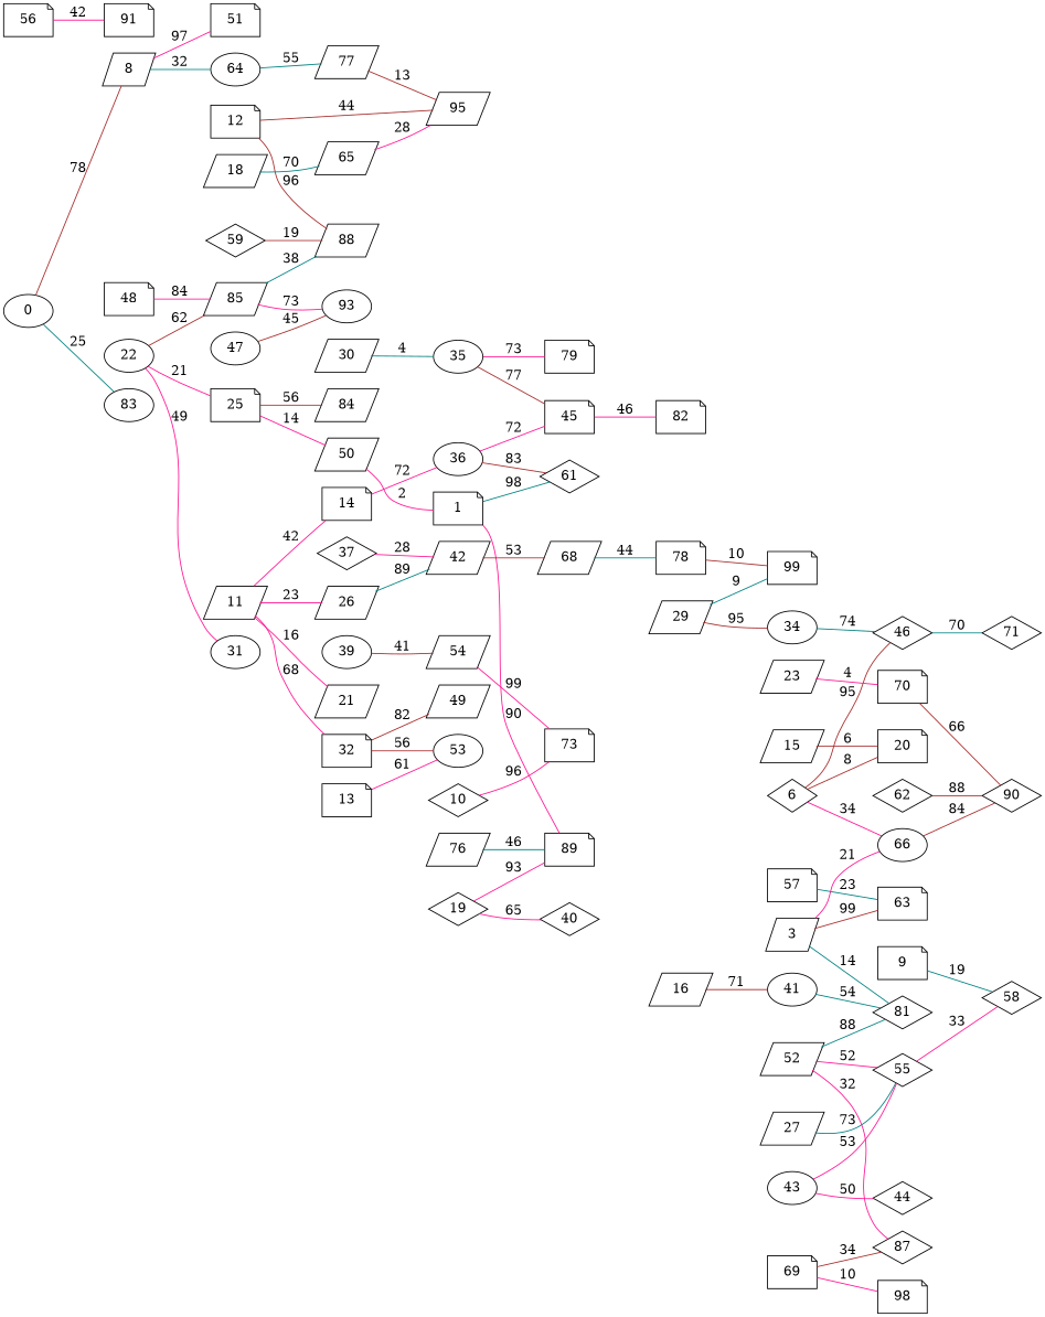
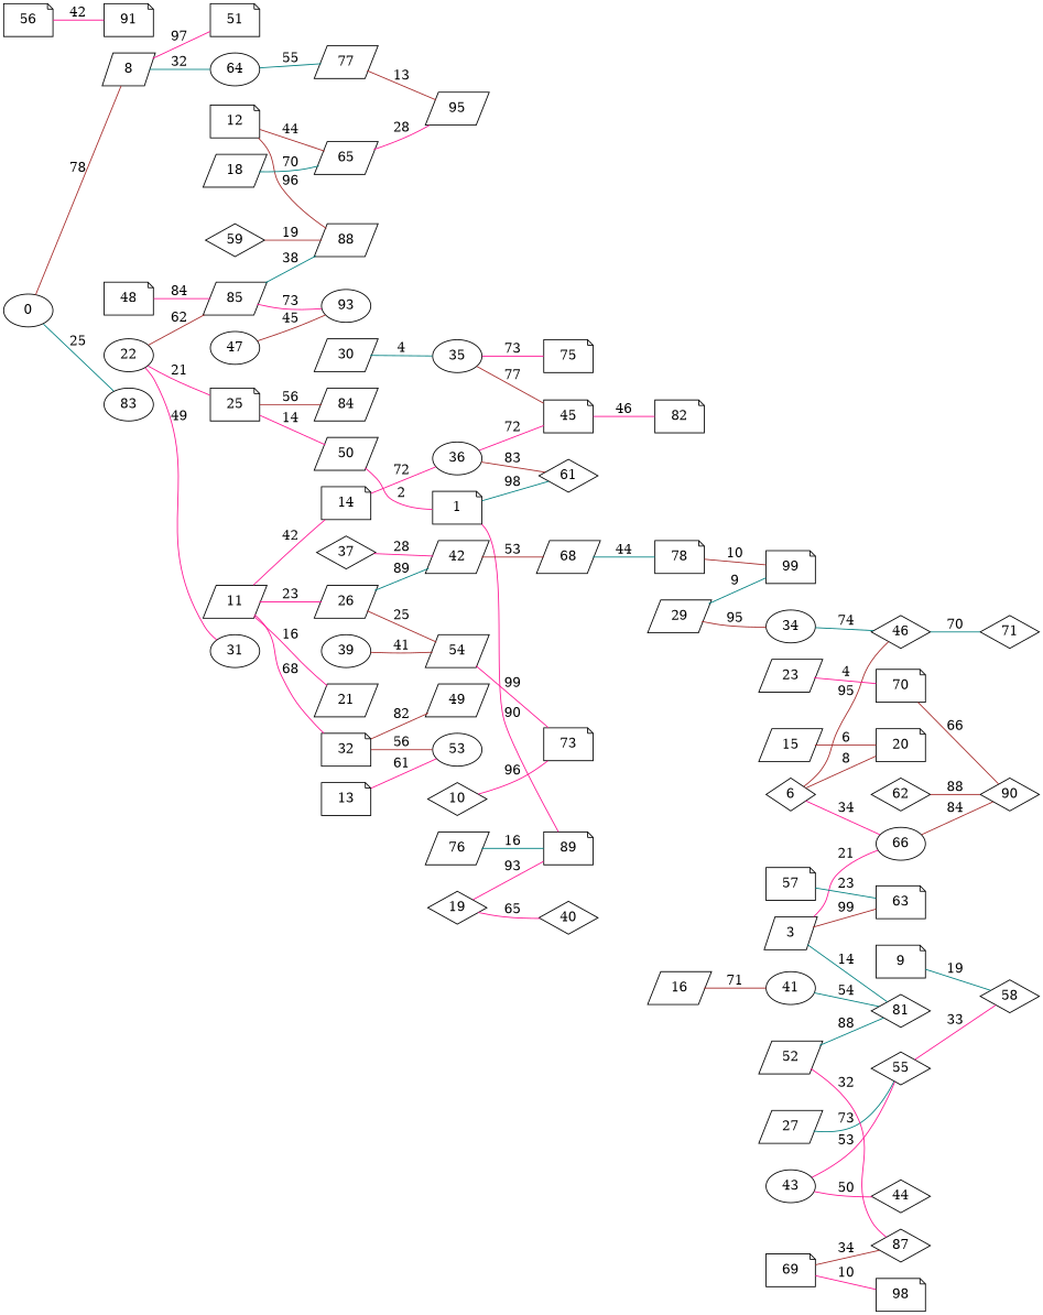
  graph {
    rankdir=LR
    node [shape=parallelogram]
    edge [color=deeppink]
    n1 [label=0 shape=ellipse]
    n2 [label=8]
    n3 [label=83 shape=ellipse]
    n4 [label=51 shape=note]
    n5 [label=64 shape=ellipse]
    n6 [label=1 shape=note]
    n7 [label=61 shape=diamond]
    n8 [label=89 shape=note]
    n9 [label=3]
    n10 [label=63 shape=note]
    n11 [label=66 shape=ellipse]
    n12 [label=81 shape=diamond]
    n13 [label=90 shape=diamond]
    n14 [label=6 shape=diamond]
    n15 [label=20 shape=note]
    n16 [label=46 shape=diamond]
    n17 [label=71 shape=diamond]
    n18 [label=77]
    n19 [label=9 shape=note]
    n20 [label=58 shape=diamond]
    n21 [label=10 shape=diamond]
    n22 [label=73 shape=note]
    n23 [label=11]
    n24 [label=14 shape=note]
    n25 [label=21]
    n26 [label=26]
    n27 [label=32 shape=note]
    n28 [label=36 shape=ellipse]
    n29 [label=42]
    n30 [label=54]
    n31 [label=53 shape=ellipse]
    n32 [label=49]
    n33 [label=12 shape=note]
    n34 [label=88]
    n35 [label=95]
    n36 [label=13 shape=note]
    n37 [label=45 shape=note]
    n38 [label=15]
    n39 [label=16]
    n40 [label=41 shape=ellipse]
    n41 [label=18]
    n42 [label=65]
    n43 [label=19 shape=diamond]
    n44 [label=40 shape=diamond]
    n45 [label=22 shape=ellipse]
    n46 [label=25 shape=note]
    n47 [label=31 shape=ellipse]
    n48 [label=85]
    n49 [label=50]
    n50 [label=84]
    n51 [label=93 shape=ellipse]
    n52 [label=23]
    n53 [label=70 shape=note]
    n54 [label=68]
    n55 [label=27]
    n56 [label=55 shape=diamond]
    n57 [label=29]
    n58 [label=34 shape=ellipse]
    n59 [label=99 shape=note]
    n60 [label=30]
    n61 [label=35 shape=ellipse]
-   n62 [label=79 shape=note]
+   n62 [label=75 shape=note]
    n63 [label=82 shape=note]
    n64 [label=37 shape=diamond]
    n65 [label=39 shape=ellipse]
    n66 [label=78 shape=note]
    n67 [label=43 shape=ellipse]
    n68 [label=44 shape=diamond]
    n69 [label=47 shape=ellipse]
    n70 [label=48 shape=note]
    n71 [label=76]
    n72 [label=52]
    n73 [label=87 shape=diamond]
    n74 [label=56 shape=note]
    n75 [label=91 shape=note]
    n76 [label=57 shape=note]
    n77 [label=59 shape=diamond]
    n78 [label=62 shape=diamond]
    n79 [label=69 shape=note]
    n80 [label=98 shape=note]
    n1 -- n2 [color=brown label=78]
    n1 -- n3 [color=teal label=25]
    n2 -- n4 [label=97]
    n2 -- n5 [color=teal label=32]
    n5 -- n18 [color=teal label=55]
    n6 -- n7 [color=teal label=98]
    n6 -- n8 [label=90]
    n9 -- n10 [color=brown label=99]
    n9 -- n11 [label=21]
    n9 -- n12 [color=teal label=14]
    n11 -- n13 [color=brown label=84]
    n14 -- n11 [label=34]
    n14 -- n15 [color=brown label=8]
    n14 -- n16 [color=brown label=95]
    n16 -- n17 [color=teal label=70]
    n18 -- n35 [color=brown label=13]
    n19 -- n20 [color=teal label=19]
    n21 -- n22 [label=96]
    n23 -- n24 [label=42]
    n23 -- n25 [label=16]
    n23 -- n26 [label=23]
    n23 -- n27 [label=68]
    n24 -- n28 [label=72]
    n26 -- n29 [color=teal label=89]
+   n26 -- n30 [color=brown label=25]
    n27 -- n31 [color=brown label=56]
    n27 -- n32 [color=brown label=82]
    n28 -- n7 [color=brown label=83]
    n28 -- n37 [label=72]
    n29 -- n54 [color=brown label=53]
    n30 -- n22 [label=99]
    n33 -- n34 [color=brown label=96]
-   n33 -- n35 [color=brown label=44]
+   n33 -- n42 [color=brown label=44]
    n36 -- n31 [label=61]
    n37 -- n63 [label=46]
    n38 -- n15 [color=brown label=6]
    n39 -- n40 [color=brown label=71]
    n40 -- n12 [color=teal label=54]
    n41 -- n42 [color=teal label=70]
    n42 -- n35 [label=28]
    n43 -- n8 [label=93]
    n43 -- n44 [label=65]
    n45 -- n46 [label=21]
    n45 -- n47 [label=49]
    n45 -- n48 [color=brown label=62]
    n46 -- n49 [label=14]
    n46 -- n50 [color=brown label=56]
    n48 -- n34 [color=teal label=38]
    n48 -- n51 [label=73]
    n49 -- n6 [label=2]
    n52 -- n53 [label=4]
    n53 -- n13 [color=brown label=66]
    n54 -- n66 [color=teal label=44]
    n55 -- n56 [color=teal label=73]
    n56 -- n20 [label=33]
    n57 -- n58 [color=brown label=95]
    n57 -- n59 [color=teal label=9]
    n58 -- n16 [color=teal label=74]
    n60 -- n61 [color=teal label=4]
    n61 -- n37 [color=brown label=77]
    n61 -- n62 [label=73]
    n64 -- n29 [label=28]
    n65 -- n30 [color=brown label=41]
    n66 -- n59 [color=brown label=10]
    n67 -- n56 [label=53]
    n67 -- n68 [label=50]
    n69 -- n51 [color=brown label=45]
    n70 -- n48 [label=84]
-   n71 -- n8 [color=teal label=46]
+   n71 -- n8 [color=teal label=16]
    n72 -- n12 [color=teal label=88]
-   n72 -- n56 [label=52]
    n72 -- n73 [label=32]
    n74 -- n75 [label=42]
    n76 -- n10 [color=teal label=23]
    n77 -- n34 [color=brown label=19]
    n78 -- n13 [color=brown label=88]
    n79 -- n73 [color=brown label=34]
    n79 -- n80 [label=10]
  }
